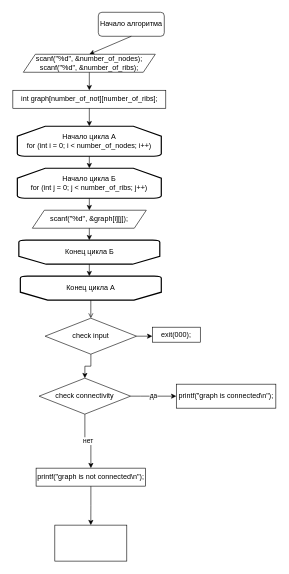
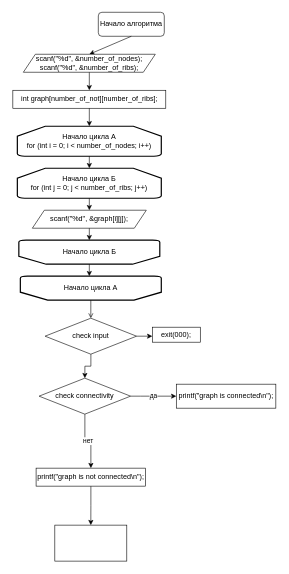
  <mxCell id="0" />
  <mxCell id="1" parent="0" />
  <mxCell id="2" value="Начало алгоритма" style="rounded=1;whiteSpace=wrap;html=1;" vertex="1" parent="1"><mxGeometry x="163" y="20" width="110" height="40" as="geometry" /></mxCell>
  <mxCell id="3" value="" style="endArrow=classic;html=1;exitX=0.5;exitY=1;exitDx=0;exitDy=0;" edge="1" parent="1" source="2"><mxGeometry width="50" height="50" relative="1" as="geometry"><mxPoint x="373" y="330" as="sourcePoint" /><mxPoint x="148" y="90" as="targetPoint" /></mxGeometry></mxCell>
  <mxCell id="4" value="scanf(&quot;%d&quot;, &amp;amp;number_of_nodes);&lt;br&gt;scanf(&quot;%d&quot;, &amp;amp;number_of_ribs);" style="shape=parallelogram;perimeter=parallelogramPerimeter;whiteSpace=wrap;html=1;fixedSize=1;" vertex="1" parent="1"><mxGeometry x="38" y="90" width="220" height="30" as="geometry" /></mxCell>
  <mxCell id="5" value="int graph[number_of_not][number_of_ribs];" style="rounded=0;whiteSpace=wrap;html=1;" vertex="1" parent="1"><mxGeometry x="20.5" y="150" width="255" height="30" as="geometry" /></mxCell>
  <mxCell id="6" value="" style="endArrow=classic;html=1;exitX=0.5;exitY=1;exitDx=0;exitDy=0;entryX=0.5;entryY=0;entryDx=0;entryDy=0;" edge="1" parent="1" source="4" target="5"><mxGeometry width="50" height="50" relative="1" as="geometry"><mxPoint x="373" y="320" as="sourcePoint" /><mxPoint x="423" y="270" as="targetPoint" /></mxGeometry></mxCell>
  <mxCell id="7" value="Начало цикла А&lt;br&gt;for (int i = 0; i &amp;lt; number_of_nodes; i++)" style="strokeWidth=2;html=1;shape=mxgraph.flowchart.loop_limit;whiteSpace=wrap;" vertex="1" parent="1"><mxGeometry x="28" y="210" width="240" height="50" as="geometry" /></mxCell>
  <mxCell id="8" value="" style="endArrow=classic;html=1;exitX=0.5;exitY=1;exitDx=0;exitDy=0;entryX=0.5;entryY=0;entryDx=0;entryDy=0;entryPerimeter=0;" edge="1" parent="1" source="5" target="7"><mxGeometry width="50" height="50" relative="1" as="geometry"><mxPoint x="353" y="320" as="sourcePoint" /><mxPoint x="403" y="270" as="targetPoint" /></mxGeometry></mxCell>
  <mxCell id="9" value="Начало цикла Б&lt;br&gt;for (int j = 0; j &amp;lt; number_of_ribs; j++)" style="strokeWidth=2;html=1;shape=mxgraph.flowchart.loop_limit;whiteSpace=wrap;" vertex="1" parent="1"><mxGeometry x="28" y="280" width="240" height="50" as="geometry" /></mxCell>
  <mxCell id="10" value="" style="endArrow=classic;html=1;exitX=0.5;exitY=1;exitDx=0;exitDy=0;exitPerimeter=0;entryX=0.5;entryY=0;entryDx=0;entryDy=0;entryPerimeter=0;" edge="1" parent="1" source="7" target="9"><mxGeometry width="50" height="50" relative="1" as="geometry"><mxPoint x="353" y="320" as="sourcePoint" /><mxPoint x="403" y="270" as="targetPoint" /></mxGeometry></mxCell>
  <mxCell id="11" value="scanf(&quot;%d&quot;, &amp;amp;graph[i][j]);" style="shape=parallelogram;perimeter=parallelogramPerimeter;whiteSpace=wrap;html=1;fixedSize=1;" vertex="1" parent="1"><mxGeometry x="53" y="350" width="190" height="30" as="geometry" /></mxCell>
  <mxCell id="12" value="" style="endArrow=classic;html=1;exitX=0.5;exitY=1;exitDx=0;exitDy=0;exitPerimeter=0;entryX=0.5;entryY=0;entryDx=0;entryDy=0;" edge="1" parent="1" source="9" target="11"><mxGeometry width="50" height="50" relative="1" as="geometry"><mxPoint x="353" y="320" as="sourcePoint" /><mxPoint x="403" y="270" as="targetPoint" /></mxGeometry></mxCell>
- <mxCell id="13" value="Конец цикла Б" style="strokeWidth=2;html=1;shape=mxgraph.flowchart.loop_limit;whiteSpace=wrap;direction=west;" vertex="1" parent="1"><mxGeometry x="30.5" y="400" width="235" height="40" as="geometry" /></mxCell>
- <mxCell id="14" value="Конец цикла А" style="strokeWidth=2;html=1;shape=mxgraph.flowchart.loop_limit;whiteSpace=wrap;direction=west;" vertex="1" parent="1"><mxGeometry x="33" y="460" width="235" height="40" as="geometry" /></mxCell>
+ <mxCell id="13" value="Начало цикла Б" style="strokeWidth=2;html=1;shape=mxgraph.flowchart.loop_limit;whiteSpace=wrap;direction=west;" vertex="1" parent="1"><mxGeometry x="30.5" y="400" width="235" height="40" as="geometry" /></mxCell>
+ <mxCell id="14" value="Начало цикла А" style="strokeWidth=2;html=1;shape=mxgraph.flowchart.loop_limit;whiteSpace=wrap;direction=west;" vertex="1" parent="1"><mxGeometry x="33" y="460" width="235" height="40" as="geometry" /></mxCell>
  <mxCell id="15" value="" style="endArrow=classic;html=1;exitX=0.5;exitY=1;exitDx=0;exitDy=0;entryX=0.5;entryY=1;entryDx=0;entryDy=0;entryPerimeter=0;" edge="1" parent="1" source="11" target="13"><mxGeometry width="50" height="50" relative="1" as="geometry"><mxPoint x="353" y="320" as="sourcePoint" /><mxPoint x="403" y="270" as="targetPoint" /></mxGeometry></mxCell>
  <mxCell id="16" value="" style="endArrow=classic;html=1;exitX=0.5;exitY=0;exitDx=0;exitDy=0;exitPerimeter=0;" edge="1" parent="1" source="13"><mxGeometry width="50" height="50" relative="1" as="geometry"><mxPoint x="333" y="500" as="sourcePoint" /><mxPoint x="148" y="460" as="targetPoint" /></mxGeometry></mxCell>
  <mxCell id="17" value="" style="edgeStyle=orthogonalEdgeStyle;rounded=0;orthogonalLoop=1;jettySize=auto;html=1;" edge="1" parent="1" source="18" target="24"><mxGeometry relative="1" as="geometry" /></mxCell>
  <mxCell id="18" value="check input" style="rhombus;whiteSpace=wrap;html=1;" vertex="1" parent="1"><mxGeometry x="74.25" y="530" width="152.5" height="60" as="geometry" /></mxCell>
  <mxCell id="19" value="" style="endArrow=open;html=1;exitX=0.5;exitY=0;exitDx=0;exitDy=0;exitPerimeter=0;entryX=0.5;entryY=0;entryDx=0;entryDy=0;" edge="1" parent="1" source="14" target="18"><mxGeometry width="50" height="50" relative="1" as="geometry"><mxPoint x="333" y="620" as="sourcePoint" /><mxPoint x="383" y="570" as="targetPoint" /></mxGeometry></mxCell>
  <mxCell id="20" value="" style="endArrow=classic;html=1;exitX=1;exitY=0.5;exitDx=0;exitDy=0;" edge="1" parent="1" source="18"><mxGeometry width="50" height="50" relative="1" as="geometry"><mxPoint x="333" y="740" as="sourcePoint" /><mxPoint x="253" y="560" as="targetPoint" /></mxGeometry></mxCell>
  <mxCell id="21" value="exit(000);" style="rounded=0;whiteSpace=wrap;html=1;" vertex="1" parent="1"><mxGeometry x="253" y="545" width="80" height="25" as="geometry" /></mxCell>
  <mxCell id="22" value="да" style="edgeStyle=orthogonalEdgeStyle;rounded=0;orthogonalLoop=1;jettySize=auto;html=1;" edge="1" parent="1" source="24" target="25"><mxGeometry relative="1" as="geometry"><Array as="points"><mxPoint x="233" y="660" /><mxPoint x="233" y="660" /></Array></mxGeometry></mxCell>
  <mxCell id="23" value="нет" style="edgeStyle=orthogonalEdgeStyle;rounded=0;orthogonalLoop=1;jettySize=auto;html=1;" edge="1" parent="1" source="24" target="27"><mxGeometry relative="1" as="geometry" /></mxCell>
  <mxCell id="24" value="check connectivity" style="rhombus;whiteSpace=wrap;html=1;" vertex="1" parent="1"><mxGeometry x="64.25" y="630" width="152.5" height="60" as="geometry" /></mxCell>
  <mxCell id="25" value="printf(&quot;graph is connected\n&quot;);" style="whiteSpace=wrap;html=1;" vertex="1" parent="1"><mxGeometry x="293" y="640" width="166" height="40" as="geometry" /></mxCell>
  <mxCell id="26" value="" style="edgeStyle=orthogonalEdgeStyle;rounded=0;orthogonalLoop=1;jettySize=auto;html=1;" edge="1" parent="1" source="27" target="28"><mxGeometry relative="1" as="geometry" /></mxCell>
  <mxCell id="27" value="printf(&quot;graph is not connected\n&quot;);" style="whiteSpace=wrap;html=1;" vertex="1" parent="1"><mxGeometry x="59.25" y="780" width="182.5" height="30" as="geometry" /></mxCell>
  <mxCell id="28" value="" style="whiteSpace=wrap;html=1;" vertex="1" parent="1"><mxGeometry x="90.5" y="875" width="120" height="60" as="geometry" /></mxCell>
